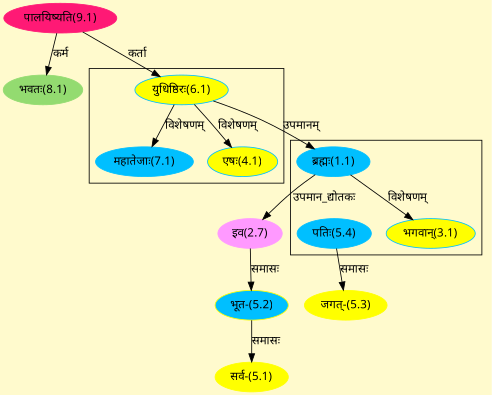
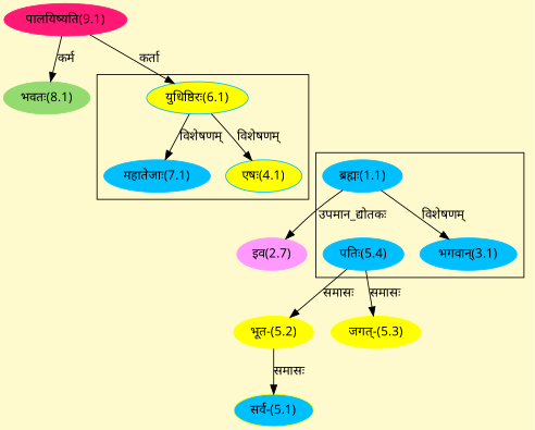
  digraph {
    bgcolor=lemonchiffon1
    compound=true
    fontname="Noto Sans"
    rankdir=BT
    node [color="#00BFFF" fontname="Noto Sans" style=filled]
    edge [dir=back fontname="Noto Sans"]
-   n1 [label="भगवान्(3.1)" fillcolor="#FFFF00"]
+   n1 [label="भगवान्(3.1)"]
    n2 [label="ब्रह्मः(1.1)"]
    n3 [label="पतिः(5.4)"]
    n4 [fillcolor="#FFFF00" label="एषः(4.1)"]
    n5 [fillcolor="#FFFF00" label="युधिष्ठिरः(6.1)"]
    n6 [label="महातेजाः(7.1)"]
    n7 [color="#FF1975" label="पालयिष्यति(9.1)"]
    n8 [color="#FF99FF" label="इव(2.7)"]
-   n9 [color="#FFFF00" label="सर्व-(5.1)"]
-   n10 [color="#FFFF00" label="भूत-(5.2)" fillcolor="#00BFFF"]
+   n9 [color="#FFFF00" label="सर्व-(5.1)" fillcolor="#00BFFF"]
+   n10 [color="#FFFF00" label="भूत-(5.2)"]
    n11 [color="#FFFF00" label="जगत्-(5.3)"]
    n12 [color="#93DB70" label="भवतः(8.1)"]
    subgraph cluster_1 {
      n1
      n2
      n3
    }
    subgraph cluster_2 {
      n4
      n5
      n6
    }
    n1 -> n2 [label="विशेषणम्"]
-   n2 -> n5 [label="उपमानम्"]
    n4 -> n5 [label="विशेषणम्"]
    n5 -> n7 [label="कर्ता"]
    n6 -> n5 [label="विशेषणम्"]
    n8 -> n2 [label="उपमान_द्योतकः"]
    n9 -> n10 [label="समासः"]
-   n10 -> n8 [label="समासः"]
+   n10 -> n3 [label="समासः"]
    n11 -> n3 [label="समासः"]
    n12 -> n7 [label="कर्म"]
  }
